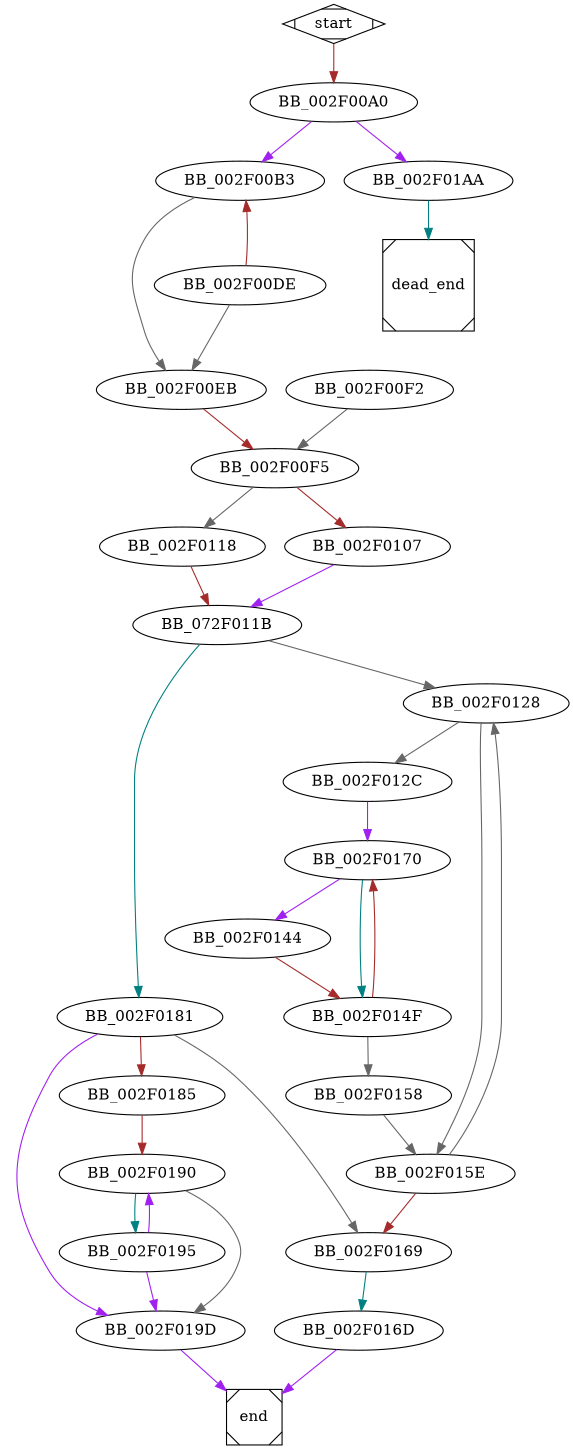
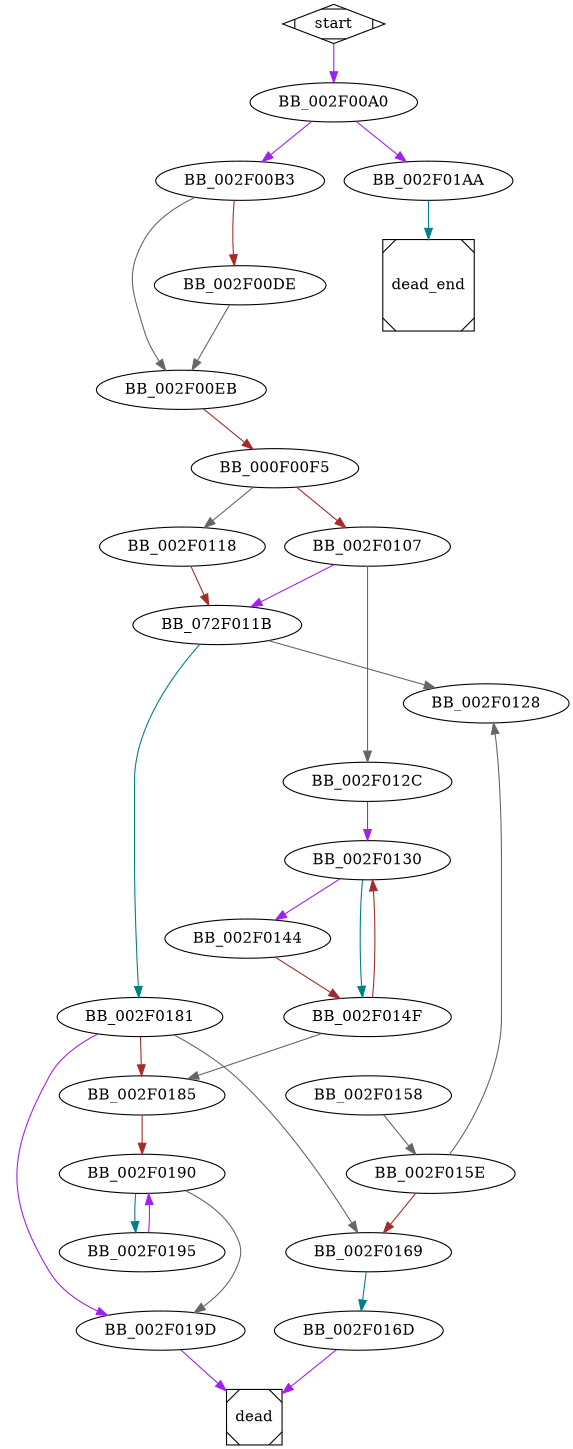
  digraph {
    edge [color=gray40]
    start [shape=Mdiamond]
    BB_002F00A0
    BB_002F00B3
    BB_002F01AA
    BB_002F00DE
    BB_002F00EB
    dead_end [shape=Msquare]
-   BB_002F00F5
-   BB_002F00F2
+   BB_002F00F5 [label=BB_000F00F5]
    BB_002F0107
    BB_002F0118
    n12 [label=BB_072F011B]
    BB_002F0128
    BB_002F0181
    BB_002F012C
    BB_002F015E
    BB_002F0185
    BB_002F019D
    BB_002F0169
-   BB_002F0130 [label=BB_002F0170]
+   BB_002F0130
    BB_002F0190
-   end [shape=Msquare]
+   end [shape=Msquare label=dead]
    BB_002F0144
    BB_002F014F
    BB_002F016D
    BB_002F0158
    BB_002F0195
-   start -> BB_002F00A0 [color=brown]
+   start -> BB_002F00A0 [color=purple]
    BB_002F00A0 -> BB_002F00B3 [color=purple]
    BB_002F00A0 -> BB_002F01AA [color=purple]
-   BB_002F00DE -> BB_002F00B3 [color=brown]
+   BB_002F00B3 -> BB_002F00DE [color=brown]
    BB_002F00B3 -> BB_002F00EB
    BB_002F01AA -> dead_end [color=teal]
    BB_002F00DE -> BB_002F00EB
    BB_002F00EB -> BB_002F00F5 [color=brown]
    BB_002F00F5 -> BB_002F0107 [color=brown]
    BB_002F00F5 -> BB_002F0118
-   BB_002F00F2 -> BB_002F00F5
    BB_002F0107 -> n12 [color=purple]
    BB_002F0118 -> n12 [color=brown]
    n12 -> BB_002F0128
    n12 -> BB_002F0181 [color=teal]
-   BB_002F0128 -> BB_002F012C
-   BB_002F0128 -> BB_002F015E
+   BB_002F0107 -> BB_002F012C
    BB_002F0181 -> BB_002F0185 [color=brown]
    BB_002F0181 -> BB_002F019D [color=purple]
    BB_002F0181 -> BB_002F0169
    BB_002F012C -> BB_002F0130 [color=purple]
    BB_002F015E -> BB_002F0128
    BB_002F015E -> BB_002F0169 [color=brown]
    BB_002F0185 -> BB_002F0190 [color=brown]
    BB_002F019D -> end [color=purple]
    BB_002F0169 -> BB_002F016D [color=teal]
    BB_002F0130 -> BB_002F0144 [color=purple]
    BB_002F0130 -> BB_002F014F [color=teal]
    BB_002F0190 -> BB_002F019D
    BB_002F0190 -> BB_002F0195 [color=teal]
    BB_002F0144 -> BB_002F014F [color=brown]
    BB_002F014F -> BB_002F0130 [color=brown]
-   BB_002F014F -> BB_002F0158
+   BB_002F014F -> BB_002F0185
    BB_002F016D -> end [color=purple]
    BB_002F0158 -> BB_002F015E
-   BB_002F0195 -> BB_002F019D [color=purple]
    BB_002F0195 -> BB_002F0190 [color=purple]
  }
